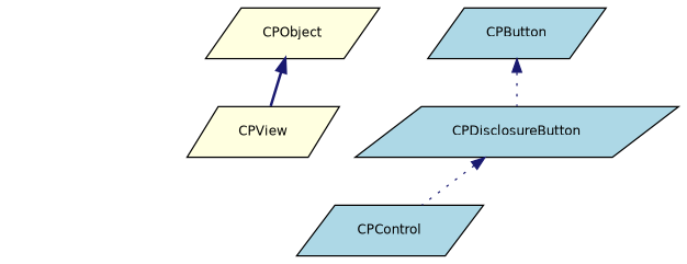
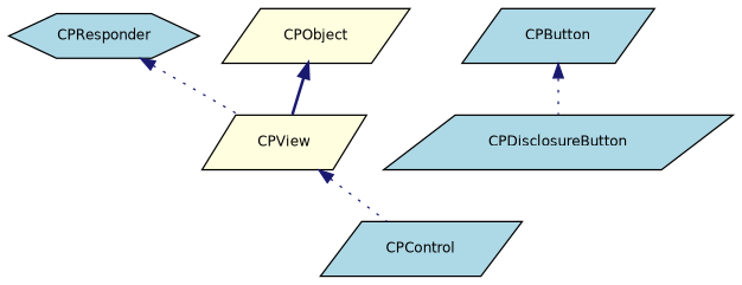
  digraph {
    node [color=black fillcolor=lightblue fontname=Helvetica fontsize=10 shape=parallelogram style=filled]
    edge [color=midnightblue dir=back fontname=Helvetica fontsize=10 labelfontname=Helvetica labelfontsize=10 style=dotted]
    n1 [fontcolor=black height=0.2 label=CPDisclosureButton width=0.4]
    n2 [height=0.2 label=CPButton width=0.4]
    n3 [height=0.2 label=CPControl width=0.4]
    n4 [fillcolor=lightyellow height=0.2 label=CPView width=0.4]
+   n5 [height=0.2 label=CPResponder shape=hexagon width=0.4]
    n6 [fillcolor=lightyellow height=0.2 label=CPObject width=0.4]
    n2 -> n1
-   n1 -> n3
+   n4 -> n3
+   n5 -> n4
    n6 -> n4 [style=bold]
  }
